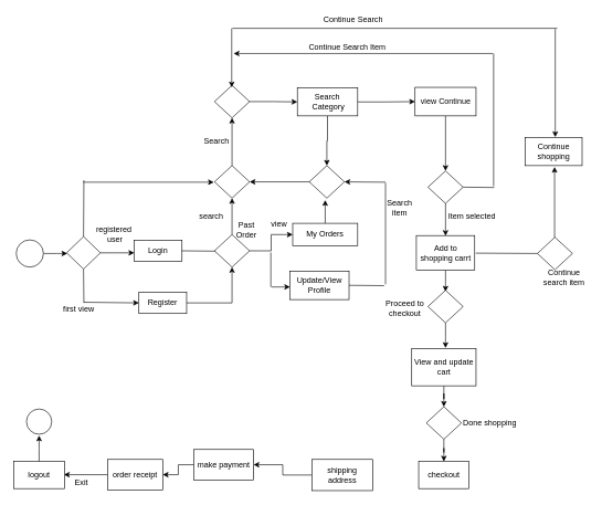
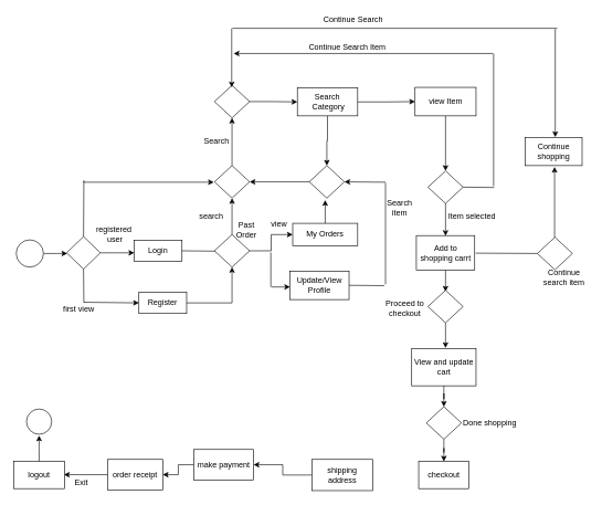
  <mxCell id="0" />
  <mxCell id="1" parent="0" />
  <mxCell id="2" style="edgeStyle=orthogonalEdgeStyle;rounded=0;orthogonalLoop=1;jettySize=auto;html=1;" edge="1" parent="1" source="3"><mxGeometry relative="1" as="geometry"><mxPoint x="101" y="381.5" as="targetPoint" /></mxGeometry></mxCell>
  <mxCell id="3" value="" style="ellipse;whiteSpace=wrap;html=1;aspect=fixed;" vertex="1" parent="1"><mxGeometry x="24" y="361" width="41" height="41" as="geometry" /></mxCell>
  <mxCell id="4" style="edgeStyle=orthogonalEdgeStyle;rounded=0;orthogonalLoop=1;jettySize=auto;html=1;" edge="1" parent="1" source="5"><mxGeometry relative="1" as="geometry"><mxPoint x="202" y="380.5" as="targetPoint" /></mxGeometry></mxCell>
  <mxCell id="5" value="" style="rhombus;whiteSpace=wrap;html=1;" vertex="1" parent="1"><mxGeometry x="100" y="356" width="51" height="49" as="geometry" /></mxCell>
  <mxCell id="6" value="Login" style="rounded=0;whiteSpace=wrap;html=1;" vertex="1" parent="1"><mxGeometry x="202" y="362" width="72" height="31" as="geometry" /></mxCell>
  <mxCell id="7" style="edgeStyle=orthogonalEdgeStyle;rounded=0;orthogonalLoop=1;jettySize=auto;html=1;entryX=0.5;entryY=1;entryDx=0;entryDy=0;" edge="1" parent="1" source="8" target="11"><mxGeometry relative="1" as="geometry" /></mxCell>
  <mxCell id="8" value="Register" style="rounded=0;whiteSpace=wrap;html=1;" vertex="1" parent="1"><mxGeometry x="209" y="440" width="72" height="32" as="geometry" /></mxCell>
  <mxCell id="9" style="edgeStyle=orthogonalEdgeStyle;rounded=0;orthogonalLoop=1;jettySize=auto;html=1;entryX=0.5;entryY=1;entryDx=0;entryDy=0;" edge="1" parent="1" source="11" target="13"><mxGeometry relative="1" as="geometry" /></mxCell>
  <mxCell id="10" style="edgeStyle=orthogonalEdgeStyle;rounded=0;orthogonalLoop=1;jettySize=auto;html=1;exitX=1;exitY=0.5;exitDx=0;exitDy=0;" edge="1" parent="1" source="11" target="21"><mxGeometry relative="1" as="geometry" /></mxCell>
  <mxCell id="11" value="" style="rhombus;whiteSpace=wrap;html=1;" vertex="1" parent="1"><mxGeometry x="323" y="353" width="53" height="49" as="geometry" /></mxCell>
  <mxCell id="12" style="edgeStyle=orthogonalEdgeStyle;rounded=0;orthogonalLoop=1;jettySize=auto;html=1;" edge="1" parent="1" source="13" target="15"><mxGeometry relative="1" as="geometry" /></mxCell>
  <mxCell id="13" value="" style="rhombus;whiteSpace=wrap;html=1;" vertex="1" parent="1"><mxGeometry x="323" y="249" width="53" height="49" as="geometry" /></mxCell>
  <mxCell id="14" style="edgeStyle=orthogonalEdgeStyle;rounded=0;orthogonalLoop=1;jettySize=auto;html=1;entryX=0;entryY=0.5;entryDx=0;entryDy=0;" edge="1" parent="1" source="15" target="25"><mxGeometry relative="1" as="geometry"><mxPoint x="440" y="153" as="targetPoint" /></mxGeometry></mxCell>
  <mxCell id="15" value="" style="rhombus;whiteSpace=wrap;html=1;" vertex="1" parent="1"><mxGeometry x="323" y="128" width="53" height="49" as="geometry" /></mxCell>
  <mxCell id="16" style="edgeStyle=orthogonalEdgeStyle;rounded=0;orthogonalLoop=1;jettySize=auto;html=1;entryX=1;entryY=0.5;entryDx=0;entryDy=0;" edge="1" parent="1" source="17" target="13"><mxGeometry relative="1" as="geometry" /></mxCell>
  <mxCell id="17" value="" style="rhombus;whiteSpace=wrap;html=1;" vertex="1" parent="1"><mxGeometry x="466" y="249" width="53" height="49" as="geometry" /></mxCell>
  <mxCell id="18" style="edgeStyle=orthogonalEdgeStyle;rounded=0;orthogonalLoop=1;jettySize=auto;html=1;" edge="1" parent="1" source="19"><mxGeometry relative="1" as="geometry"><mxPoint x="671.5" y="355" as="targetPoint" /></mxGeometry></mxCell>
  <mxCell id="19" value="" style="rhombus;whiteSpace=wrap;html=1;" vertex="1" parent="1"><mxGeometry x="645" y="257" width="53" height="49" as="geometry" /></mxCell>
  <mxCell id="20" style="edgeStyle=orthogonalEdgeStyle;rounded=0;orthogonalLoop=1;jettySize=auto;html=1;" edge="1" parent="1" source="21"><mxGeometry relative="1" as="geometry"><mxPoint x="490" y="301" as="targetPoint" /></mxGeometry></mxCell>
  <mxCell id="21" value="My Orders" style="rounded=0;whiteSpace=wrap;html=1;" vertex="1" parent="1"><mxGeometry x="441" y="336" width="98" height="34" as="geometry" /></mxCell>
  <mxCell id="22" value="Update/View Profile" style="rounded=0;whiteSpace=wrap;html=1;" vertex="1" parent="1"><mxGeometry x="437" y="408" width="89" height="43" as="geometry" /></mxCell>
  <mxCell id="23" style="edgeStyle=orthogonalEdgeStyle;rounded=0;orthogonalLoop=1;jettySize=auto;html=1;entryX=0;entryY=0.5;entryDx=0;entryDy=0;" edge="1" parent="1" source="25" target="27"><mxGeometry relative="1" as="geometry" /></mxCell>
  <mxCell id="24" style="edgeStyle=orthogonalEdgeStyle;rounded=0;orthogonalLoop=1;jettySize=auto;html=1;entryX=0.5;entryY=0;entryDx=0;entryDy=0;" edge="1" parent="1" source="25" target="17"><mxGeometry relative="1" as="geometry" /></mxCell>
  <mxCell id="25" value="Search &amp;nbsp;Category" style="rounded=0;whiteSpace=wrap;html=1;" vertex="1" parent="1"><mxGeometry x="448" y="132" width="91" height="42" as="geometry" /></mxCell>
  <mxCell id="26" style="edgeStyle=orthogonalEdgeStyle;rounded=0;orthogonalLoop=1;jettySize=auto;html=1;" edge="1" parent="1" source="27" target="19"><mxGeometry relative="1" as="geometry" /></mxCell>
- <mxCell id="27" value="view Continue" style="rounded=0;whiteSpace=wrap;html=1;" vertex="1" parent="1"><mxGeometry x="625.5" y="131" width="92" height="43" as="geometry" /></mxCell>
+ <mxCell id="27" value="view Item" style="rounded=0;whiteSpace=wrap;html=1;" vertex="1" parent="1"><mxGeometry x="625.5" y="131" width="92" height="43" as="geometry" /></mxCell>
  <mxCell id="28" style="edgeStyle=orthogonalEdgeStyle;rounded=0;orthogonalLoop=1;jettySize=auto;html=1;" edge="1" parent="1" source="29"><mxGeometry relative="1" as="geometry"><mxPoint x="671.5" y="439" as="targetPoint" /></mxGeometry></mxCell>
  <mxCell id="29" value="Add to shopping carrt" style="rounded=0;whiteSpace=wrap;html=1;" vertex="1" parent="1"><mxGeometry x="627.5" y="354.5" width="88" height="52" as="geometry" /></mxCell>
  <mxCell id="30" style="edgeStyle=orthogonalEdgeStyle;rounded=0;orthogonalLoop=1;jettySize=auto;html=1;entryX=0.5;entryY=0;entryDx=0;entryDy=0;" edge="1" parent="1" source="31" target="35"><mxGeometry relative="1" as="geometry" /></mxCell>
  <mxCell id="31" value="View and update cart" style="rounded=0;whiteSpace=wrap;html=1;" vertex="1" parent="1"><mxGeometry x="620.5" y="525" width="97" height="56" as="geometry" /></mxCell>
  <mxCell id="32" style="edgeStyle=orthogonalEdgeStyle;rounded=0;orthogonalLoop=1;jettySize=auto;html=1;" edge="1" parent="1" source="33"><mxGeometry relative="1" as="geometry"><mxPoint x="671.5" y="524" as="targetPoint" /></mxGeometry></mxCell>
  <mxCell id="33" value="" style="rhombus;whiteSpace=wrap;html=1;" vertex="1" parent="1"><mxGeometry x="645" y="437" width="53" height="49" as="geometry" /></mxCell>
  <mxCell id="34" style="edgeStyle=orthogonalEdgeStyle;rounded=0;orthogonalLoop=1;jettySize=auto;html=1;entryX=0.5;entryY=0;entryDx=0;entryDy=0;" edge="1" parent="1" source="35" target="39"><mxGeometry relative="1" as="geometry" /></mxCell>
  <mxCell id="35" value="" style="rhombus;whiteSpace=wrap;html=1;" vertex="1" parent="1"><mxGeometry x="642.5" y="612.5" width="53" height="49" as="geometry" /></mxCell>
  <mxCell id="36" style="edgeStyle=orthogonalEdgeStyle;rounded=0;orthogonalLoop=1;jettySize=auto;html=1;" edge="1" parent="1" source="37"><mxGeometry relative="1" as="geometry"><mxPoint x="836" y="251" as="targetPoint" /></mxGeometry></mxCell>
  <mxCell id="37" value="" style="rhombus;whiteSpace=wrap;html=1;" vertex="1" parent="1"><mxGeometry x="810" y="357" width="53" height="49" as="geometry" /></mxCell>
  <mxCell id="38" value="Continue shopping" style="rounded=0;whiteSpace=wrap;html=1;" vertex="1" parent="1"><mxGeometry x="791.5" y="207" width="86" height="42" as="geometry" /></mxCell>
  <mxCell id="39" value="checkout" style="rounded=0;whiteSpace=wrap;html=1;" vertex="1" parent="1"><mxGeometry x="631" y="695" width="76" height="41" as="geometry" /></mxCell>
  <mxCell id="40" style="edgeStyle=orthogonalEdgeStyle;rounded=0;orthogonalLoop=1;jettySize=auto;html=1;entryX=1;entryY=0.5;entryDx=0;entryDy=0;" edge="1" parent="1" source="41" target="43"><mxGeometry relative="1" as="geometry" /></mxCell>
  <mxCell id="41" value="shipping address" style="rounded=0;whiteSpace=wrap;html=1;" vertex="1" parent="1"><mxGeometry x="470" y="692" width="92" height="47" as="geometry" /></mxCell>
  <mxCell id="42" style="edgeStyle=orthogonalEdgeStyle;rounded=0;orthogonalLoop=1;jettySize=auto;html=1;entryX=1;entryY=0.5;entryDx=0;entryDy=0;" edge="1" parent="1" source="43" target="45"><mxGeometry relative="1" as="geometry" /></mxCell>
  <mxCell id="43" value="make payment" style="rounded=0;whiteSpace=wrap;html=1;" vertex="1" parent="1"><mxGeometry x="292" y="677" width="90" height="46" as="geometry" /></mxCell>
  <mxCell id="44" style="edgeStyle=orthogonalEdgeStyle;rounded=0;orthogonalLoop=1;jettySize=auto;html=1;" edge="1" parent="1" source="45"><mxGeometry relative="1" as="geometry"><mxPoint x="96" y="715" as="targetPoint" /></mxGeometry></mxCell>
  <mxCell id="45" value="order receipt" style="rounded=0;whiteSpace=wrap;html=1;" vertex="1" parent="1"><mxGeometry x="162" y="692" width="83" height="46" as="geometry" /></mxCell>
  <mxCell id="46" style="edgeStyle=orthogonalEdgeStyle;rounded=0;orthogonalLoop=1;jettySize=auto;html=1;" edge="1" parent="1" source="47"><mxGeometry relative="1" as="geometry"><mxPoint x="58.5" y="656" as="targetPoint" /></mxGeometry></mxCell>
  <mxCell id="47" value="logout" style="rounded=0;whiteSpace=wrap;html=1;" vertex="1" parent="1"><mxGeometry x="20" y="695" width="77" height="41" as="geometry" /></mxCell>
  <mxCell id="48" value="" style="ellipse;whiteSpace=wrap;html=1;aspect=fixed;" vertex="1" parent="1"><mxGeometry x="39.5" y="616" width="38" height="38" as="geometry" /></mxCell>
  <mxCell id="49" value="" style="endArrow=none;html=1;exitX=1;exitY=0.5;exitDx=0;exitDy=0;" edge="1" parent="1" source="6"><mxGeometry width="50" height="50" relative="1" as="geometry"><mxPoint x="301" y="752" as="sourcePoint" /><mxPoint x="324" y="378" as="targetPoint" /></mxGeometry></mxCell>
  <mxCell id="50" value="" style="endArrow=classic;html=1;" edge="1" parent="1"><mxGeometry width="50" height="50" relative="1" as="geometry"><mxPoint x="409" y="432" as="sourcePoint" /><mxPoint x="437" y="432" as="targetPoint" /></mxGeometry></mxCell>
  <mxCell id="51" value="" style="endArrow=none;html=1;" edge="1" parent="1"><mxGeometry width="50" height="50" relative="1" as="geometry"><mxPoint x="408" y="432" as="sourcePoint" /><mxPoint x="408" y="380" as="targetPoint" /></mxGeometry></mxCell>
  <mxCell id="52" value="" style="endArrow=none;html=1;entryX=1;entryY=0.5;entryDx=0;entryDy=0;" edge="1" parent="1" target="22"><mxGeometry width="50" height="50" relative="1" as="geometry"><mxPoint x="579" y="430" as="sourcePoint" /><mxPoint x="351" y="408" as="targetPoint" /></mxGeometry></mxCell>
  <mxCell id="53" value="" style="endArrow=classic;html=1;entryX=1;entryY=0.5;entryDx=0;entryDy=0;" edge="1" parent="1" target="17"><mxGeometry width="50" height="50" relative="1" as="geometry"><mxPoint x="581" y="274" as="sourcePoint" /><mxPoint x="351" y="408" as="targetPoint" /></mxGeometry></mxCell>
  <mxCell id="54" value="" style="endArrow=none;html=1;" edge="1" parent="1"><mxGeometry width="50" height="50" relative="1" as="geometry"><mxPoint x="581" y="428" as="sourcePoint" /><mxPoint x="581" y="275" as="targetPoint" /></mxGeometry></mxCell>
  <mxCell id="55" value="" style="endArrow=none;html=1;entryX=0;entryY=0.5;entryDx=0;entryDy=0;" edge="1" parent="1" target="37"><mxGeometry width="50" height="50" relative="1" as="geometry"><mxPoint x="717" y="381" as="sourcePoint" /><mxPoint x="450" y="428" as="targetPoint" /></mxGeometry></mxCell>
  <mxCell id="56" value="" style="endArrow=none;html=1;entryX=1;entryY=0.5;entryDx=0;entryDy=0;" edge="1" parent="1" target="19"><mxGeometry width="50" height="50" relative="1" as="geometry"><mxPoint x="745" y="282" as="sourcePoint" /><mxPoint x="589" y="428" as="targetPoint" /></mxGeometry></mxCell>
  <mxCell id="57" value="" style="endArrow=none;html=1;" edge="1" parent="1"><mxGeometry width="50" height="50" relative="1" as="geometry"><mxPoint x="744" y="80" as="sourcePoint" /><mxPoint x="744" y="280" as="targetPoint" /></mxGeometry></mxCell>
  <mxCell id="58" value="" style="endArrow=classic;html=1;" edge="1" parent="1"><mxGeometry width="50" height="50" relative="1" as="geometry"><mxPoint x="349" y="42" as="sourcePoint" /><mxPoint x="349" y="131" as="targetPoint" /></mxGeometry></mxCell>
  <mxCell id="59" value="" style="endArrow=none;html=1;" edge="1" parent="1"><mxGeometry width="50" height="50" relative="1" as="geometry"><mxPoint x="350" y="42" as="sourcePoint" /><mxPoint x="840" y="42" as="targetPoint" /></mxGeometry></mxCell>
  <mxCell id="60" value="" style="endArrow=classic;html=1;" edge="1" parent="1"><mxGeometry width="50" height="50" relative="1" as="geometry"><mxPoint x="837" y="43" as="sourcePoint" /><mxPoint x="837" y="206" as="targetPoint" /></mxGeometry></mxCell>
  <mxCell id="61" value="" style="endArrow=classic;html=1;" edge="1" parent="1"><mxGeometry width="50" height="50" relative="1" as="geometry"><mxPoint x="743" y="80" as="sourcePoint" /><mxPoint x="352" y="80" as="targetPoint" /></mxGeometry></mxCell>
  <mxCell id="62" value="Exit" style="text;html=1;align=center;verticalAlign=middle;resizable=0;points=[];autosize=1;strokeColor=none;" vertex="1" parent="1"><mxGeometry x="107" y="718" width="30" height="18" as="geometry" /></mxCell>
  <mxCell id="63" value="Done shopping" style="text;html=1;align=center;verticalAlign=middle;resizable=0;points=[];autosize=1;strokeColor=none;" vertex="1" parent="1"><mxGeometry x="692" y="628" width="91" height="18" as="geometry" /></mxCell>
  <mxCell id="64" value="Proceed to &lt;br&gt;checkout" style="text;html=1;align=center;verticalAlign=middle;resizable=0;points=[];autosize=1;strokeColor=none;" vertex="1" parent="1"><mxGeometry x="574" y="449" width="71" height="32" as="geometry" /></mxCell>
  <mxCell id="65" value="Item selected" style="text;html=1;align=center;verticalAlign=middle;resizable=0;points=[];autosize=1;strokeColor=none;" vertex="1" parent="1"><mxGeometry x="670" y="316" width="81" height="18" as="geometry" /></mxCell>
  <mxCell id="66" value="Continue Search" style="text;html=1;align=center;verticalAlign=middle;resizable=0;points=[];autosize=1;strokeColor=none;" vertex="1" parent="1"><mxGeometry x="482" y="20" width="99" height="18" as="geometry" /></mxCell>
  <mxCell id="67" value="Continue Search Item" style="text;html=1;align=center;verticalAlign=middle;resizable=0;points=[];autosize=1;strokeColor=none;" vertex="1" parent="1"><mxGeometry x="460" y="62" width="126" height="18" as="geometry" /></mxCell>
  <mxCell id="68" value="registered&lt;br&gt;&amp;nbsp;user" style="text;html=1;align=center;verticalAlign=middle;resizable=0;points=[];autosize=1;strokeColor=none;" vertex="1" parent="1"><mxGeometry x="139" y="336" width="63" height="32" as="geometry" /></mxCell>
  <mxCell id="69" value="view" style="text;html=1;align=center;verticalAlign=middle;resizable=0;points=[];autosize=1;strokeColor=none;" vertex="1" parent="1"><mxGeometry x="403" y="329" width="34" height="18" as="geometry" /></mxCell>
  <mxCell id="70" value="" style="endArrow=none;html=1;exitX=0.5;exitY=0;exitDx=0;exitDy=0;" edge="1" parent="1" source="5"><mxGeometry width="50" height="50" relative="1" as="geometry"><mxPoint x="318" y="401" as="sourcePoint" /><mxPoint x="126" y="271" as="targetPoint" /></mxGeometry></mxCell>
  <mxCell id="71" value="" style="endArrow=classic;html=1;" edge="1" parent="1"><mxGeometry width="50" height="50" relative="1" as="geometry"><mxPoint x="125" y="274" as="sourcePoint" /><mxPoint x="322" y="274" as="targetPoint" /></mxGeometry></mxCell>
  <mxCell id="72" value="Search" style="text;html=1;align=center;verticalAlign=middle;resizable=0;points=[];autosize=1;strokeColor=none;" vertex="1" parent="1"><mxGeometry x="302" y="204" width="48" height="18" as="geometry" /></mxCell>
  <mxCell id="73" value="" style="endArrow=none;html=1;exitX=0.5;exitY=1;exitDx=0;exitDy=0;" edge="1" parent="1" source="5"><mxGeometry width="50" height="50" relative="1" as="geometry"><mxPoint x="309" y="380" as="sourcePoint" /><mxPoint x="126" y="456" as="targetPoint" /></mxGeometry></mxCell>
  <mxCell id="74" value="" style="endArrow=classic;html=1;entryX=0;entryY=0.5;entryDx=0;entryDy=0;" edge="1" parent="1" target="8"><mxGeometry width="50" height="50" relative="1" as="geometry"><mxPoint x="126" y="455" as="sourcePoint" /><mxPoint x="359" y="330" as="targetPoint" /></mxGeometry></mxCell>
  <mxCell id="75" value="first view" style="text;html=1;align=center;verticalAlign=middle;resizable=0;points=[];autosize=1;strokeColor=none;" vertex="1" parent="1"><mxGeometry x="89" y="456" width="57" height="18" as="geometry" /></mxCell>
  <mxCell id="76" value="search" style="text;html=1;align=center;verticalAlign=middle;resizable=0;points=[];autosize=1;strokeColor=none;" vertex="1" parent="1"><mxGeometry x="295" y="316" width="46" height="18" as="geometry" /></mxCell>
  <mxCell id="77" value="Search &lt;br&gt;item" style="text;html=1;align=center;verticalAlign=middle;resizable=0;points=[];autosize=1;strokeColor=none;" vertex="1" parent="1"><mxGeometry x="576.5" y="297" width="51" height="32" as="geometry" /></mxCell>
  <mxCell id="78" value="Past &lt;br&gt;Order" style="text;html=1;align=center;verticalAlign=middle;resizable=0;points=[];autosize=1;strokeColor=none;" vertex="1" parent="1"><mxGeometry x="350" y="330" width="41" height="32" as="geometry" /></mxCell>
  <mxCell id="79" value="Continue &lt;br&gt;search item" style="text;html=1;align=center;verticalAlign=middle;resizable=0;points=[];autosize=1;strokeColor=none;" vertex="1" parent="1"><mxGeometry x="814" y="402" width="72" height="32" as="geometry" /></mxCell>
